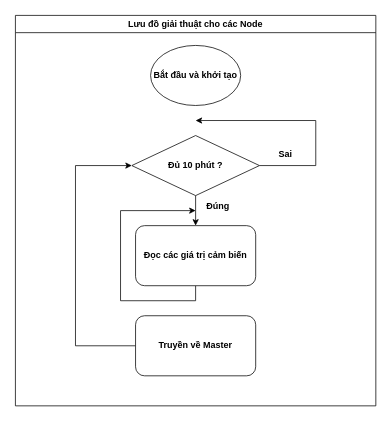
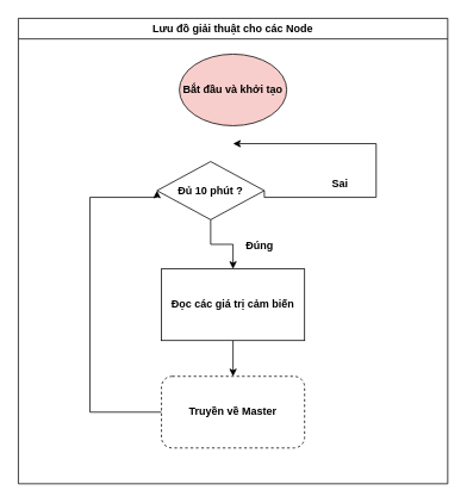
  <mxCell id="0" />
  <mxCell id="1" parent="0" />
- <mxCell id="2" value="&lt;span&gt;Bắt đầu và khởi tạo&lt;/span&gt;" style="ellipse;whiteSpace=wrap;html=1;fontStyle=1" parent="1" vertex="1"><mxGeometry x="200" y="60" width="120" height="80" as="geometry" /></mxCell>
- <mxCell id="3" style="edgeStyle=orthogonalEdgeStyle;rounded=0;orthogonalLoop=1;jettySize=auto;html=1;exitX=0.5;exitY=1;exitDx=0;exitDy=0;" edge="1" parent="1" source="4" target="12"><mxGeometry relative="1" as="geometry" /></mxCell>
- <mxCell id="4" value="Đọc các giá trị cảm biến" style="rounded=1;whiteSpace=wrap;html=1;fontStyle=1" parent="1" vertex="1"><mxGeometry x="180" y="300" width="160" height="80" as="geometry" /></mxCell>
+ <mxCell id="2" value="&lt;span&gt;Bắt đầu và khởi tạo&lt;/span&gt;" style="ellipse;whiteSpace=wrap;html=1;fontStyle=1;fillColor=#f8cecc;" parent="1" vertex="1"><mxGeometry x="200" y="60" width="120" height="80" as="geometry" /></mxCell>
+ <mxCell id="3" style="edgeStyle=orthogonalEdgeStyle;rounded=0;orthogonalLoop=1;jettySize=auto;html=1;exitX=0.5;exitY=1;exitDx=0;exitDy=0;entryX=0.5;entryY=0;entryDx=0;entryDy=0;" edge="1" parent="1" source="4" target="9"><mxGeometry relative="1" as="geometry" /></mxCell>
+ <mxCell id="4" value="Đọc các giá trị cảm biến" style="whiteSpace=wrap;html=1;fontStyle=1;rounded=0;" parent="1" vertex="1"><mxGeometry x="180" y="300" width="160" height="80" as="geometry" /></mxCell>
  <mxCell id="5" style="edgeStyle=orthogonalEdgeStyle;rounded=0;orthogonalLoop=1;jettySize=auto;html=1;exitX=0.5;exitY=1;exitDx=0;exitDy=0;entryX=0.5;entryY=0;entryDx=0;entryDy=0;" edge="1" parent="1" source="7" target="4"><mxGeometry relative="1" as="geometry" /></mxCell>
  <mxCell id="6" style="edgeStyle=orthogonalEdgeStyle;rounded=0;orthogonalLoop=1;jettySize=auto;html=1;exitX=1;exitY=0.5;exitDx=0;exitDy=0;" edge="1" parent="1" source="7"><mxGeometry relative="1" as="geometry"><mxPoint x="260" y="160" as="targetPoint" /><Array as="points"><mxPoint x="420" y="220" /><mxPoint x="420" y="160" /></Array></mxGeometry></mxCell>
- <mxCell id="7" value="Đủ 10 phút ?" style="rhombus;whiteSpace=wrap;html=1;fontStyle=1" parent="1" vertex="1"><mxGeometry x="175" y="180" width="170" height="80" as="geometry" /></mxCell>
+ <mxCell id="7" value="Đủ 10 phút ?" style="rhombus;whiteSpace=wrap;html=1;fontStyle=1" parent="1" vertex="1"><mxGeometry x="175" y="180" width="120" height="65" as="geometry" /></mxCell>
  <mxCell id="8" style="edgeStyle=orthogonalEdgeStyle;rounded=0;orthogonalLoop=1;jettySize=auto;html=1;exitX=0;exitY=0.5;exitDx=0;exitDy=0;entryX=0;entryY=0.5;entryDx=0;entryDy=0;" edge="1" parent="1" source="9" target="7"><mxGeometry relative="1" as="geometry"><Array as="points"><mxPoint x="100" y="460" /><mxPoint x="100" y="220" /></Array></mxGeometry></mxCell>
- <mxCell id="9" value="Truyền về Master" style="rounded=1;whiteSpace=wrap;html=1;fontStyle=1" parent="1" vertex="1"><mxGeometry x="180" y="420" width="160" height="80" as="geometry" /></mxCell>
+ <mxCell id="9" value="Truyền về Master" style="rounded=1;whiteSpace=wrap;html=1;fontStyle=1;dashed=1;" parent="1" vertex="1"><mxGeometry x="180" y="420" width="160" height="80" as="geometry" /></mxCell>
  <mxCell id="10" value="&lt;b&gt;Đúng&lt;/b&gt;" style="text;html=1;align=center;verticalAlign=middle;whiteSpace=wrap;rounded=0;" vertex="1" parent="1"><mxGeometry x="260" y="260" width="60" height="30" as="geometry" /></mxCell>
  <mxCell id="11" value="&lt;b&gt;Sai&lt;/b&gt;" style="text;html=1;align=center;verticalAlign=middle;whiteSpace=wrap;rounded=0;" vertex="1" parent="1"><mxGeometry x="350" y="190" width="60" height="30" as="geometry" /></mxCell>
  <mxCell id="12" value="Lưu đồ giải thuật cho các Node" style="swimlane;whiteSpace=wrap;html=1;" vertex="1" parent="1"><mxGeometry x="20" y="20" width="480" height="520" as="geometry" /></mxCell>
